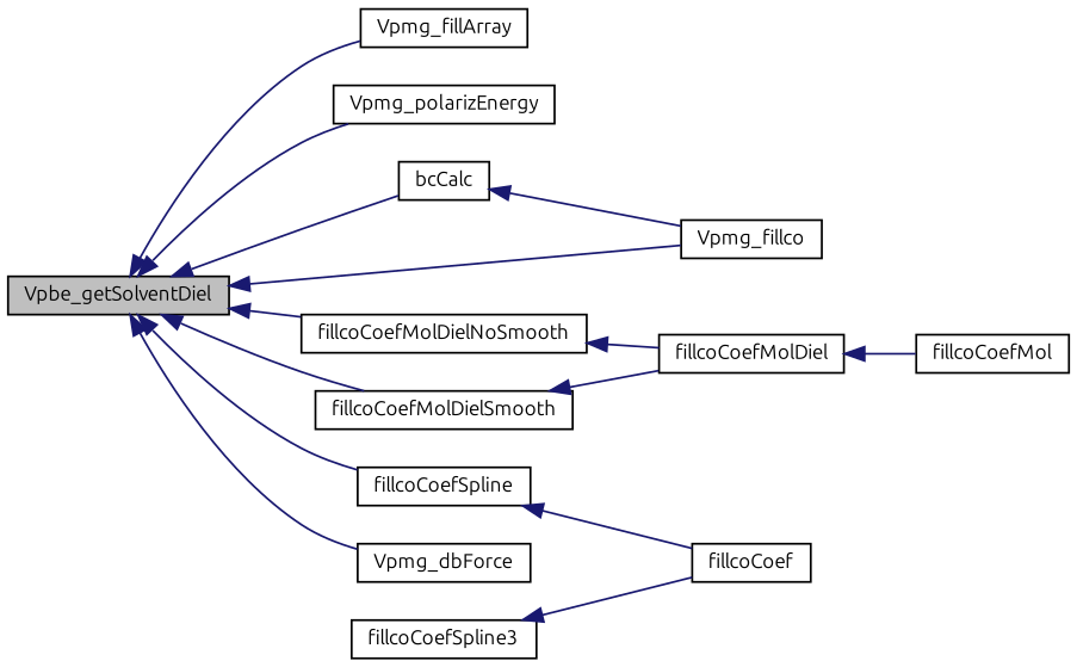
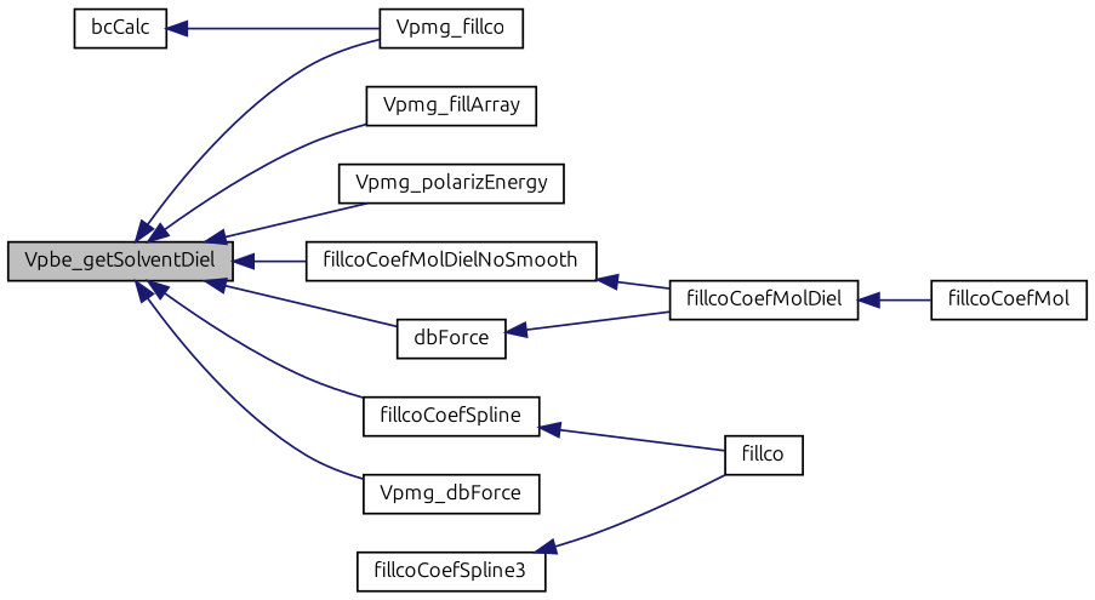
  digraph {
    fontname=Ubuntu
    rankdir=LR
    node [color=black fillcolor=white fontname=Ubuntu fontsize=10 shape=record style=filled]
    edge [color=midnightblue dir=back fontname=Ubuntu fontsize=10 labelfontname=FreeSans labelfontsize=10 style=solid]
    n1 [fillcolor=grey75 fontcolor=black height=0.2 label=Vpbe_getSolventDiel width=0.4]
    n2 [height=0.2 label=Vpmg_fillArray width=0.4]
    n3 [height=0.2 label=Vpmg_polarizEnergy width=0.4]
    n4 [height=0.2 label=bcCalc width=0.4]
    n5 [height=0.2 label=Vpmg_fillco width=0.4]
    n6 [height=0.2 label=fillcoCoefMolDielNoSmooth width=0.4]
-   n7 [height=0.2 label=fillcoCoefMolDielSmooth width=0.4]
+   n7 [height=0.2 label=dbForce width=0.4]
    n8 [height=0.2 label=fillcoCoefSpline width=0.4]
    n9 [height=0.2 label=Vpmg_dbForce width=0.4]
    n10 [height=0.2 label=fillcoCoefMolDiel width=0.4]
-   n11 [height=0.2 label=fillcoCoef width=0.4]
+   n11 [height=0.2 label=fillco width=0.4]
    n12 [height=0.2 label=fillcoCoefSpline3 width=0.4]
    n13 [height=0.2 label=fillcoCoefMol width=0.4]
    n1 -> n2
    n1 -> n3
-   n1 -> n4
    n1 -> n5
    n1 -> n6
    n1 -> n7
    n1 -> n8
    n1 -> n9
    n4 -> n5
    n6 -> n10
    n7 -> n10
    n8 -> n11
    n10 -> n13
    n12 -> n11
  }
